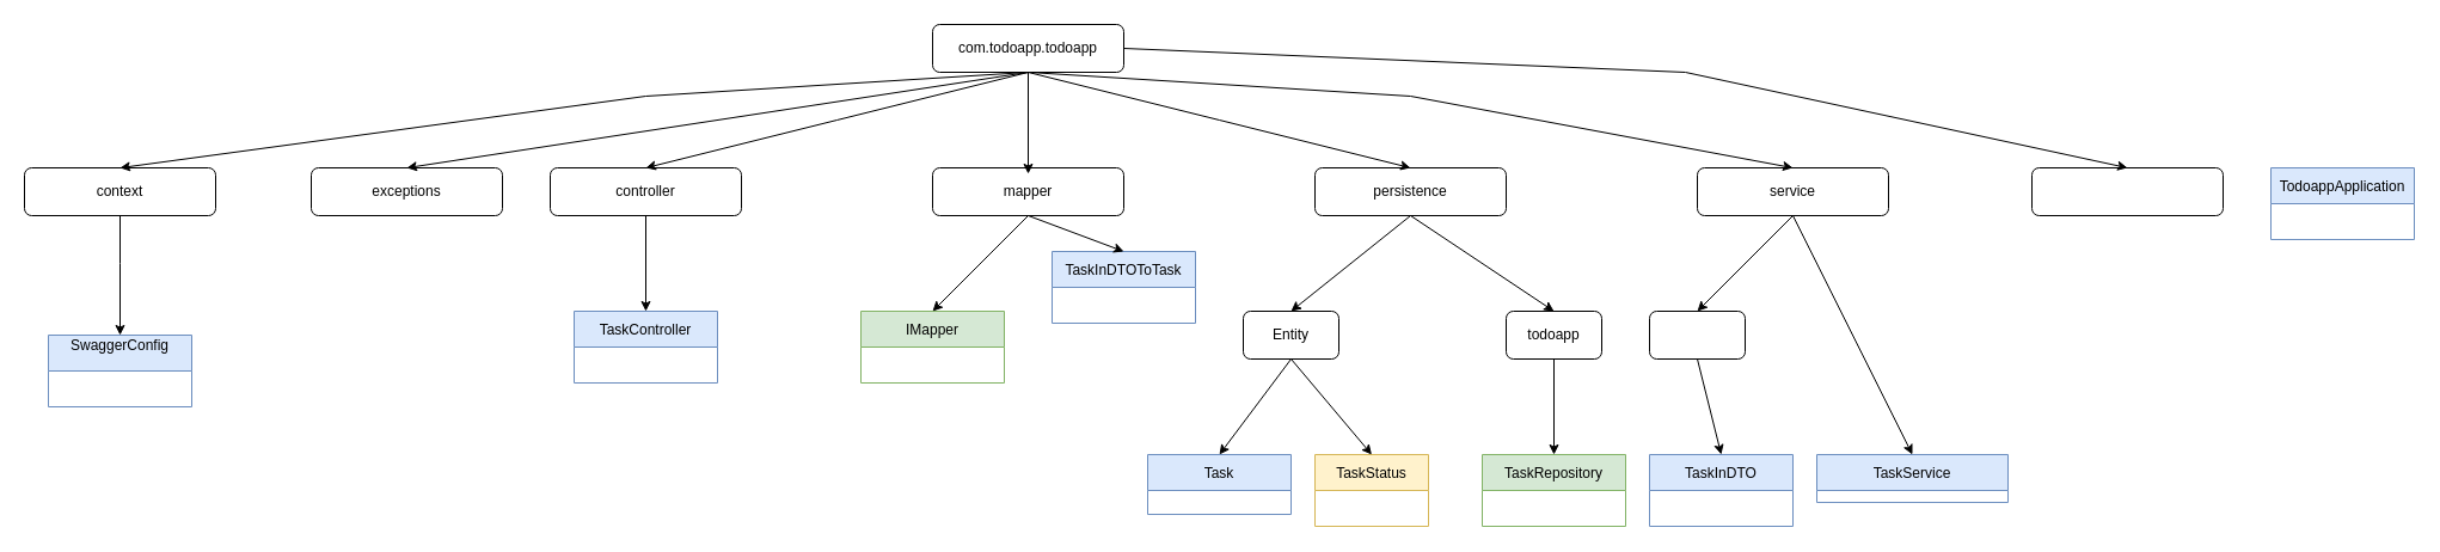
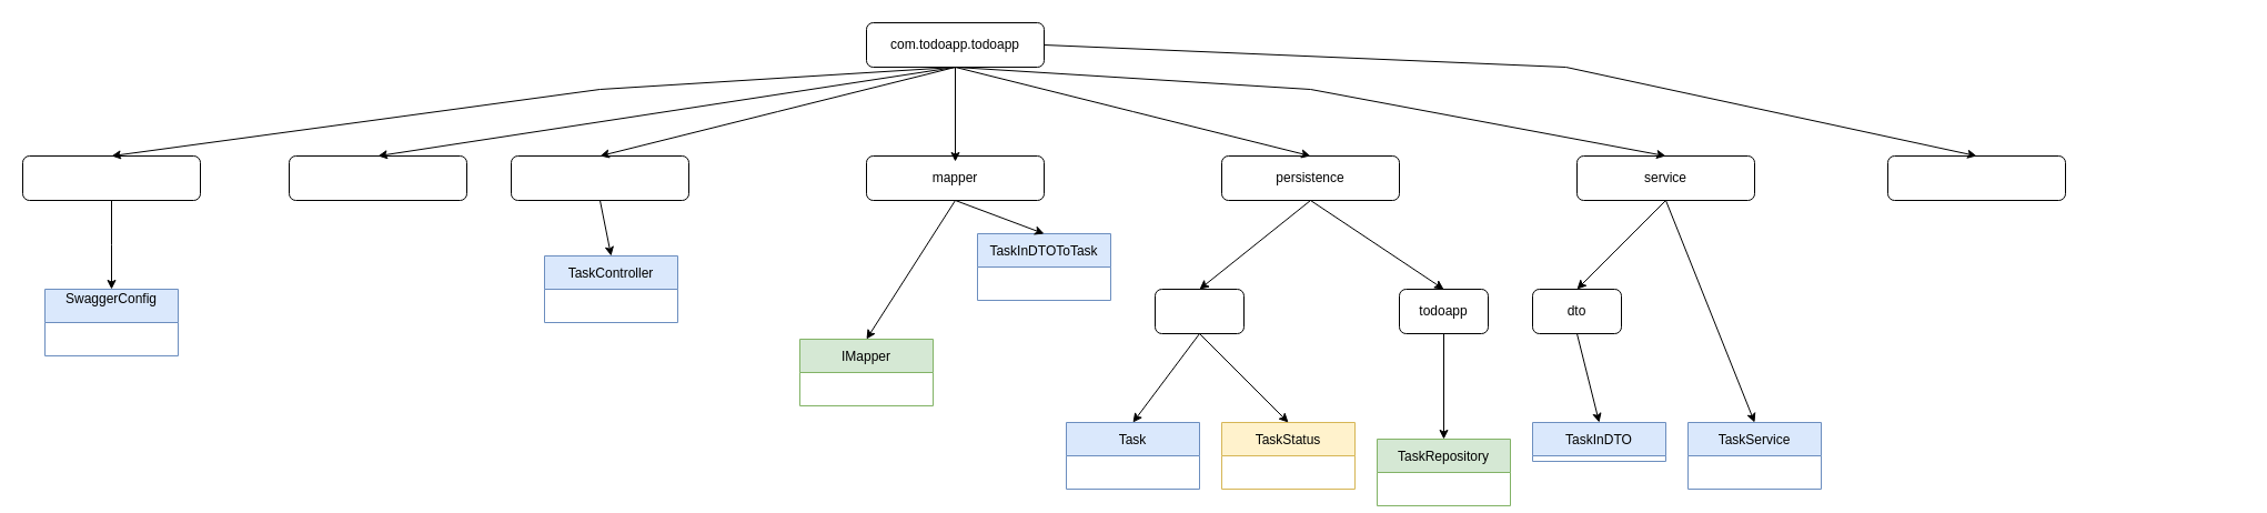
  <mxCell id="0" />
  <mxCell id="1" parent="0" />
  <mxCell id="2" value="" style="group" vertex="1" connectable="0" parent="1"><mxGeometry x="780" y="20" width="160" height="40" as="geometry" /></mxCell>
  <mxCell id="3" value="" style="rounded=1;whiteSpace=wrap;html=1;" vertex="1" parent="2"><mxGeometry width="160" height="40" as="geometry" /></mxCell>
  <mxCell id="4" value="com.todoapp.todoapp" style="text;html=1;strokeColor=none;fillColor=none;align=center;verticalAlign=middle;whiteSpace=wrap;rounded=0;" vertex="1" parent="2"><mxGeometry y="5" width="160" height="30" as="geometry" /></mxCell>
  <mxCell id="5" value="" style="group" vertex="1" connectable="0" parent="1"><mxGeometry x="20" y="140" width="160" height="40" as="geometry" /></mxCell>
  <mxCell id="6" value="" style="rounded=1;whiteSpace=wrap;html=1;" vertex="1" parent="5"><mxGeometry width="160" height="40" as="geometry" /></mxCell>
- <mxCell id="7" value="context" style="text;html=1;strokeColor=none;fillColor=none;align=center;verticalAlign=middle;whiteSpace=wrap;rounded=0;" vertex="1" parent="5"><mxGeometry y="5" width="160" height="30" as="geometry" /></mxCell>
  <mxCell id="8" value="" style="group" vertex="1" connectable="0" parent="1"><mxGeometry x="460" y="140" width="160" height="40" as="geometry" /></mxCell>
  <mxCell id="9" value="" style="rounded=1;whiteSpace=wrap;html=1;" vertex="1" parent="8"><mxGeometry width="160" height="40" as="geometry" /></mxCell>
- <mxCell id="10" value="controller" style="text;html=1;strokeColor=none;fillColor=none;align=center;verticalAlign=middle;whiteSpace=wrap;rounded=0;" vertex="1" parent="8"><mxGeometry y="5" width="160" height="30" as="geometry" /></mxCell>
  <mxCell id="11" value="" style="group" vertex="1" connectable="0" parent="1"><mxGeometry x="780" y="140" width="160" height="40" as="geometry" /></mxCell>
  <mxCell id="12" value="" style="rounded=1;whiteSpace=wrap;html=1;" vertex="1" parent="11"><mxGeometry width="160" height="40" as="geometry" /></mxCell>
  <mxCell id="13" value="mapper" style="text;html=1;strokeColor=none;fillColor=none;align=center;verticalAlign=middle;whiteSpace=wrap;rounded=0;" vertex="1" parent="11"><mxGeometry y="5" width="160" height="30" as="geometry" /></mxCell>
  <mxCell id="14" value="" style="group" vertex="1" connectable="0" parent="1"><mxGeometry x="1100" y="140" width="160" height="40" as="geometry" /></mxCell>
  <mxCell id="15" value="" style="rounded=1;whiteSpace=wrap;html=1;" vertex="1" parent="14"><mxGeometry width="160" height="40" as="geometry" /></mxCell>
  <mxCell id="16" value="persistence" style="text;html=1;strokeColor=none;fillColor=none;align=center;verticalAlign=middle;whiteSpace=wrap;rounded=0;" vertex="1" parent="14"><mxGeometry y="5" width="160" height="30" as="geometry" /></mxCell>
  <mxCell id="17" value="" style="group" vertex="1" connectable="0" parent="1"><mxGeometry x="1420" y="140" width="160" height="40" as="geometry" /></mxCell>
  <mxCell id="18" value="" style="rounded=1;whiteSpace=wrap;html=1;" vertex="1" parent="17"><mxGeometry width="160" height="40" as="geometry" /></mxCell>
  <mxCell id="19" value="service" style="text;html=1;strokeColor=none;fillColor=none;align=center;verticalAlign=middle;whiteSpace=wrap;rounded=0;" vertex="1" parent="17"><mxGeometry y="5" width="160" height="30" as="geometry" /></mxCell>
  <mxCell id="20" value="" style="endArrow=classic;html=1;rounded=0;exitX=0.5;exitY=1;exitDx=0;exitDy=0;entryX=0.5;entryY=0;entryDx=0;entryDy=0;" edge="1" parent="1" source="3" target="6"><mxGeometry width="50" height="50" relative="1" as="geometry"><mxPoint x="890" y="380" as="sourcePoint" /><mxPoint x="940" y="330" as="targetPoint" /><Array as="points"><mxPoint x="540" y="80" /></Array></mxGeometry></mxCell>
  <mxCell id="21" value="" style="endArrow=classic;html=1;rounded=0;entryX=0.5;entryY=0;entryDx=0;entryDy=0;" edge="1" parent="1" target="9"><mxGeometry width="50" height="50" relative="1" as="geometry"><mxPoint x="860" y="60" as="sourcePoint" /><mxPoint x="940" y="330" as="targetPoint" /><Array as="points"><mxPoint x="700" y="100" /></Array></mxGeometry></mxCell>
  <mxCell id="22" value="" style="endArrow=classic;html=1;rounded=0;entryX=0.5;entryY=0;entryDx=0;entryDy=0;" edge="1" parent="1" target="13"><mxGeometry width="50" height="50" relative="1" as="geometry"><mxPoint x="860" y="60" as="sourcePoint" /><mxPoint x="940" y="330" as="targetPoint" /></mxGeometry></mxCell>
  <mxCell id="23" value="" style="endArrow=classic;html=1;rounded=0;entryX=0.5;entryY=0;entryDx=0;entryDy=0;" edge="1" parent="1" target="15"><mxGeometry width="50" height="50" relative="1" as="geometry"><mxPoint x="860" y="60" as="sourcePoint" /><mxPoint x="940" y="330" as="targetPoint" /><Array as="points"><mxPoint x="1020" y="100" /></Array></mxGeometry></mxCell>
  <mxCell id="24" value="" style="endArrow=classic;html=1;rounded=0;entryX=0.5;entryY=0;entryDx=0;entryDy=0;" edge="1" parent="1" target="18"><mxGeometry width="50" height="50" relative="1" as="geometry"><mxPoint x="860" y="60" as="sourcePoint" /><mxPoint x="940" y="330" as="targetPoint" /><Array as="points"><mxPoint x="1180" y="80" /></Array></mxGeometry></mxCell>
- <mxCell id="25" value="SwaggerConfig&#10;" style="swimlane;fontStyle=0;childLayout=stackLayout;horizontal=1;startSize=30;horizontalStack=0;resizeParent=1;resizeParentMax=0;resizeLast=0;collapsible=1;marginBottom=0;fillColor=#dae8fc;strokeColor=#6c8ebf;" vertex="1" parent="1"><mxGeometry x="40" y="280" width="120" height="60" as="geometry" /></mxCell>
+ <mxCell id="25" value="SwaggerConfig&#10;" style="swimlane;fontStyle=0;childLayout=stackLayout;horizontal=1;startSize=30;horizontalStack=0;resizeParent=1;resizeParentMax=0;resizeLast=0;collapsible=1;marginBottom=0;fillColor=#dae8fc;strokeColor=#6c8ebf;" vertex="1" parent="1"><mxGeometry x="40" y="260" width="120" height="60" as="geometry" /></mxCell>
  <mxCell id="26" value="" style="endArrow=classic;html=1;rounded=0;entryX=0.5;entryY=0;entryDx=0;entryDy=0;exitX=0.5;exitY=1;exitDx=0;exitDy=0;" edge="1" parent="1" source="6" target="25"><mxGeometry width="50" height="50" relative="1" as="geometry"><mxPoint x="460" y="180" as="sourcePoint" /><mxPoint x="940" y="330" as="targetPoint" /><Array as="points"><mxPoint x="100" y="220" /></Array></mxGeometry></mxCell>
- <mxCell id="27" value="TaskController" style="swimlane;fontStyle=0;childLayout=stackLayout;horizontal=1;startSize=30;horizontalStack=0;resizeParent=1;resizeParentMax=0;resizeLast=0;collapsible=1;marginBottom=0;fillColor=#dae8fc;strokeColor=#6c8ebf;" vertex="1" parent="1"><mxGeometry x="480" y="260" width="120" height="60" as="geometry" /></mxCell>
+ <mxCell id="27" value="TaskController" style="swimlane;fontStyle=0;childLayout=stackLayout;horizontal=1;startSize=30;horizontalStack=0;resizeParent=1;resizeParentMax=0;resizeLast=0;collapsible=1;marginBottom=0;fillColor=#dae8fc;strokeColor=#6c8ebf;" vertex="1" parent="1"><mxGeometry x="490" y="230" width="120" height="60" as="geometry" /></mxCell>
  <mxCell id="28" value="" style="endArrow=classic;html=1;rounded=0;entryX=0.5;entryY=0;entryDx=0;entryDy=0;exitX=0.5;exitY=1;exitDx=0;exitDy=0;" edge="1" parent="1" source="9" target="27"><mxGeometry width="50" height="50" relative="1" as="geometry"><mxPoint x="660" y="180" as="sourcePoint" /><mxPoint x="940" y="330" as="targetPoint" /></mxGeometry></mxCell>
  <mxCell id="29" value="TaskInDTOToTask" style="swimlane;fontStyle=0;childLayout=stackLayout;horizontal=1;startSize=30;horizontalStack=0;resizeParent=1;resizeParentMax=0;resizeLast=0;collapsible=1;marginBottom=0;fillColor=#dae8fc;strokeColor=#6c8ebf;" vertex="1" parent="1"><mxGeometry x="880" y="210" width="120" height="60" as="geometry" /></mxCell>
- <mxCell id="30" value="IMapper" style="swimlane;fontStyle=0;childLayout=stackLayout;horizontal=1;startSize=30;horizontalStack=0;resizeParent=1;resizeParentMax=0;resizeLast=0;collapsible=1;marginBottom=0;fillColor=#d5e8d4;strokeColor=#82b366;" vertex="1" parent="1"><mxGeometry x="720" y="260" width="120" height="60" as="geometry" /></mxCell>
+ <mxCell id="30" value="IMapper" style="swimlane;fontStyle=0;childLayout=stackLayout;horizontal=1;startSize=30;horizontalStack=0;resizeParent=1;resizeParentMax=0;resizeLast=0;collapsible=1;marginBottom=0;fillColor=#d5e8d4;strokeColor=#82b366;" vertex="1" parent="1"><mxGeometry x="720" y="305" width="120" height="60" as="geometry" /></mxCell>
  <mxCell id="31" value="" style="endArrow=classic;html=1;rounded=0;exitX=0.5;exitY=1;exitDx=0;exitDy=0;entryX=0.5;entryY=0;entryDx=0;entryDy=0;" edge="1" parent="1" source="12" target="30"><mxGeometry width="50" height="50" relative="1" as="geometry"><mxPoint x="750" y="380" as="sourcePoint" /><mxPoint x="800" y="330" as="targetPoint" /></mxGeometry></mxCell>
  <mxCell id="32" value="" style="endArrow=classic;html=1;rounded=0;exitX=0.5;exitY=1;exitDx=0;exitDy=0;entryX=0.5;entryY=0;entryDx=0;entryDy=0;" edge="1" parent="1" source="12" target="29"><mxGeometry width="50" height="50" relative="1" as="geometry"><mxPoint x="750" y="380" as="sourcePoint" /><mxPoint x="800" y="330" as="targetPoint" /></mxGeometry></mxCell>
  <mxCell id="33" value="" style="group" vertex="1" connectable="0" parent="1"><mxGeometry x="1040" y="260" width="80" height="40" as="geometry" /></mxCell>
  <mxCell id="34" value="" style="rounded=1;whiteSpace=wrap;html=1;" vertex="1" parent="33"><mxGeometry width="80" height="40" as="geometry" /></mxCell>
- <mxCell id="35" value="Entity" style="text;html=1;strokeColor=none;fillColor=none;align=center;verticalAlign=middle;whiteSpace=wrap;rounded=0;" vertex="1" parent="33"><mxGeometry y="5" width="80" height="30" as="geometry" /></mxCell>
  <mxCell id="36" value="" style="endArrow=classic;html=1;rounded=0;entryX=0.5;entryY=0;entryDx=0;entryDy=0;" edge="1" parent="1" target="34"><mxGeometry width="50" height="50" relative="1" as="geometry"><mxPoint x="1180" y="180" as="sourcePoint" /><mxPoint x="800" y="330" as="targetPoint" /></mxGeometry></mxCell>
- <mxCell id="37" value="Task" style="swimlane;fontStyle=0;childLayout=stackLayout;horizontal=1;startSize=30;horizontalStack=0;resizeParent=1;resizeParentMax=0;resizeLast=0;collapsible=1;marginBottom=0;fillColor=#dae8fc;strokeColor=#6c8ebf;" vertex="1" parent="1"><mxGeometry x="960" y="380" width="120" height="50" as="geometry" /></mxCell>
- <mxCell id="38" value="TaskStatus" style="swimlane;fontStyle=0;childLayout=stackLayout;horizontal=1;startSize=30;horizontalStack=0;resizeParent=1;resizeParentMax=0;resizeLast=0;collapsible=1;marginBottom=0;fillColor=#fff2cc;strokeColor=#d6b656;" vertex="1" parent="1"><mxGeometry x="1100" y="380" width="95" height="60" as="geometry" /></mxCell>
+ <mxCell id="37" value="Task" style="swimlane;fontStyle=0;childLayout=stackLayout;horizontal=1;startSize=30;horizontalStack=0;resizeParent=1;resizeParentMax=0;resizeLast=0;collapsible=1;marginBottom=0;fillColor=#dae8fc;strokeColor=#6c8ebf;" vertex="1" parent="1"><mxGeometry x="960" y="380" width="120" height="60" as="geometry" /></mxCell>
+ <mxCell id="38" value="TaskStatus" style="swimlane;fontStyle=0;childLayout=stackLayout;horizontal=1;startSize=30;horizontalStack=0;resizeParent=1;resizeParentMax=0;resizeLast=0;collapsible=1;marginBottom=0;fillColor=#fff2cc;strokeColor=#d6b656;" vertex="1" parent="1"><mxGeometry x="1100" y="380" width="120" height="60" as="geometry" /></mxCell>
  <mxCell id="39" value="" style="endArrow=classic;html=1;rounded=0;exitX=0.5;exitY=1;exitDx=0;exitDy=0;entryX=0.5;entryY=0;entryDx=0;entryDy=0;" edge="1" parent="1" source="34" target="37"><mxGeometry width="50" height="50" relative="1" as="geometry"><mxPoint x="750" y="370" as="sourcePoint" /><mxPoint x="800" y="320" as="targetPoint" /></mxGeometry></mxCell>
  <mxCell id="40" value="" style="endArrow=classic;html=1;rounded=0;entryX=0.5;entryY=0;entryDx=0;entryDy=0;exitX=0.5;exitY=1;exitDx=0;exitDy=0;" edge="1" parent="1" source="34" target="38"><mxGeometry width="50" height="50" relative="1" as="geometry"><mxPoint x="1220" y="340" as="sourcePoint" /><mxPoint x="800" y="320" as="targetPoint" /></mxGeometry></mxCell>
  <mxCell id="41" value="" style="group" vertex="1" connectable="0" parent="1"><mxGeometry x="1260" y="260" width="80" height="40" as="geometry" /></mxCell>
  <mxCell id="42" value="" style="rounded=1;whiteSpace=wrap;html=1;" vertex="1" parent="41"><mxGeometry width="80" height="40" as="geometry" /></mxCell>
  <mxCell id="43" value="todoapp" style="text;html=1;strokeColor=none;fillColor=none;align=center;verticalAlign=middle;whiteSpace=wrap;rounded=0;" vertex="1" parent="41"><mxGeometry y="5" width="80" height="30" as="geometry" /></mxCell>
  <mxCell id="44" value="" style="endArrow=classic;html=1;rounded=0;exitX=0.5;exitY=1;exitDx=0;exitDy=0;entryX=0.5;entryY=0;entryDx=0;entryDy=0;" edge="1" parent="1" source="15" target="42"><mxGeometry width="50" height="50" relative="1" as="geometry"><mxPoint x="750" y="370" as="sourcePoint" /><mxPoint x="800" y="320" as="targetPoint" /></mxGeometry></mxCell>
- <mxCell id="45" value="TaskRepository" style="swimlane;fontStyle=0;childLayout=stackLayout;horizontal=1;startSize=30;horizontalStack=0;resizeParent=1;resizeParentMax=0;resizeLast=0;collapsible=1;marginBottom=0;fillColor=#d5e8d4;strokeColor=#82b366;" vertex="1" parent="1"><mxGeometry x="1240" y="380" width="120" height="60" as="geometry" /></mxCell>
+ <mxCell id="45" value="TaskRepository" style="swimlane;fontStyle=0;childLayout=stackLayout;horizontal=1;startSize=30;horizontalStack=0;resizeParent=1;resizeParentMax=0;resizeLast=0;collapsible=1;marginBottom=0;fillColor=#d5e8d4;strokeColor=#82b366;" vertex="1" parent="1"><mxGeometry x="1240" y="395" width="120" height="60" as="geometry" /></mxCell>
  <mxCell id="46" value="" style="endArrow=classic;html=1;rounded=0;exitX=0.5;exitY=1;exitDx=0;exitDy=0;entryX=0.5;entryY=0;entryDx=0;entryDy=0;" edge="1" parent="1" source="42" target="45"><mxGeometry width="50" height="50" relative="1" as="geometry"><mxPoint x="1390" y="350" as="sourcePoint" /><mxPoint x="1440" y="300" as="targetPoint" /></mxGeometry></mxCell>
  <mxCell id="47" value="" style="group" vertex="1" connectable="0" parent="1"><mxGeometry x="1380" y="260" width="80" height="40" as="geometry" /></mxCell>
  <mxCell id="48" value="" style="rounded=1;whiteSpace=wrap;html=1;" vertex="1" parent="47"><mxGeometry width="80" height="40" as="geometry" /></mxCell>
+ <mxCell id="49" value="dto" style="text;html=1;strokeColor=none;fillColor=none;align=center;verticalAlign=middle;whiteSpace=wrap;rounded=0;" vertex="1" parent="47"><mxGeometry y="5" width="80" height="30" as="geometry" /></mxCell>
  <mxCell id="50" value="" style="endArrow=classic;html=1;rounded=0;exitX=0.5;exitY=1;exitDx=0;exitDy=0;entryX=0.5;entryY=0;entryDx=0;entryDy=0;" edge="1" parent="1" source="18" target="48"><mxGeometry width="50" height="50" relative="1" as="geometry"><mxPoint x="1520" y="350" as="sourcePoint" /><mxPoint x="1570" y="300" as="targetPoint" /></mxGeometry></mxCell>
- <mxCell id="51" value="TaskInDTO" style="swimlane;fontStyle=0;childLayout=stackLayout;horizontal=1;startSize=30;horizontalStack=0;resizeParent=1;resizeParentMax=0;resizeLast=0;collapsible=1;marginBottom=0;fillColor=#dae8fc;strokeColor=#6c8ebf;" vertex="1" parent="1"><mxGeometry x="1380" y="380" width="120" height="60" as="geometry" /></mxCell>
+ <mxCell id="51" value="TaskInDTO" style="swimlane;fontStyle=0;childLayout=stackLayout;horizontal=1;startSize=30;horizontalStack=0;resizeParent=1;resizeParentMax=0;resizeLast=0;collapsible=1;marginBottom=0;fillColor=#dae8fc;strokeColor=#6c8ebf;" vertex="1" parent="1"><mxGeometry x="1380" y="380" width="120" height="35" as="geometry" /></mxCell>
  <mxCell id="52" value="" style="endArrow=classic;html=1;rounded=0;entryX=0.5;entryY=0;entryDx=0;entryDy=0;exitX=0.5;exitY=1;exitDx=0;exitDy=0;" edge="1" parent="1" source="48" target="51"><mxGeometry width="50" height="50" relative="1" as="geometry"><mxPoint x="1270" y="370" as="sourcePoint" /><mxPoint x="1320" y="320" as="targetPoint" /></mxGeometry></mxCell>
- <mxCell id="53" value="TaskService" style="swimlane;fontStyle=0;childLayout=stackLayout;horizontal=1;startSize=30;horizontalStack=0;resizeParent=1;resizeParentMax=0;resizeLast=0;collapsible=1;marginBottom=0;fillColor=#dae8fc;strokeColor=#6c8ebf;" vertex="1" parent="1"><mxGeometry x="1520" y="380" width="160" height="40" as="geometry" /></mxCell>
+ <mxCell id="53" value="TaskService" style="swimlane;fontStyle=0;childLayout=stackLayout;horizontal=1;startSize=30;horizontalStack=0;resizeParent=1;resizeParentMax=0;resizeLast=0;collapsible=1;marginBottom=0;fillColor=#dae8fc;strokeColor=#6c8ebf;" vertex="1" parent="1"><mxGeometry x="1520" y="380" width="120" height="60" as="geometry" /></mxCell>
  <mxCell id="54" value="" style="endArrow=classic;html=1;rounded=0;entryX=0.5;entryY=0;entryDx=0;entryDy=0;" edge="1" parent="1" target="53"><mxGeometry width="50" height="50" relative="1" as="geometry"><mxPoint x="1500" y="180" as="sourcePoint" /><mxPoint x="1650" y="270" as="targetPoint" /></mxGeometry></mxCell>
  <mxCell id="55" value="" style="group" vertex="1" connectable="0" parent="1"><mxGeometry x="1700" y="140" width="160" height="40" as="geometry" /></mxCell>
  <mxCell id="56" value="" style="rounded=1;whiteSpace=wrap;html=1;" vertex="1" parent="55"><mxGeometry width="160" height="40" as="geometry" /></mxCell>
  <mxCell id="57" value="" style="endArrow=classic;html=1;rounded=0;entryX=0.5;entryY=0;entryDx=0;entryDy=0;exitX=1;exitY=0.5;exitDx=0;exitDy=0;" edge="1" parent="1" source="4" target="56"><mxGeometry width="50" height="50" relative="1" as="geometry"><mxPoint x="1290" y="370" as="sourcePoint" /><mxPoint x="1340" y="320" as="targetPoint" /><Array as="points"><mxPoint x="1410" y="60" /></Array></mxGeometry></mxCell>
- <mxCell id="58" value="TodoappApplication" style="swimlane;fontStyle=0;childLayout=stackLayout;horizontal=1;startSize=30;horizontalStack=0;resizeParent=1;resizeParentMax=0;resizeLast=0;collapsible=1;marginBottom=0;fillColor=#dae8fc;strokeColor=#6c8ebf;" vertex="1" parent="1"><mxGeometry x="1900" y="140" width="120" height="60" as="geometry" /></mxCell>
  <mxCell id="59" value="" style="group" vertex="1" connectable="0" parent="1"><mxGeometry x="260" y="140" width="160" height="40" as="geometry" /></mxCell>
  <mxCell id="60" value="" style="rounded=1;whiteSpace=wrap;html=1;" vertex="1" parent="59"><mxGeometry width="160" height="40" as="geometry" /></mxCell>
- <mxCell id="61" value="exceptions" style="text;html=1;strokeColor=none;fillColor=none;align=center;verticalAlign=middle;whiteSpace=wrap;rounded=0;" vertex="1" parent="59"><mxGeometry y="5" width="160" height="30" as="geometry" /></mxCell>
  <mxCell id="62" value="" style="endArrow=classic;html=1;rounded=0;entryX=0.5;entryY=0;entryDx=0;entryDy=0;" edge="1" parent="1" target="60"><mxGeometry width="50" height="50" relative="1" as="geometry"><mxPoint x="860" y="60" as="sourcePoint" /><mxPoint x="590" y="230" as="targetPoint" /></mxGeometry></mxCell>
